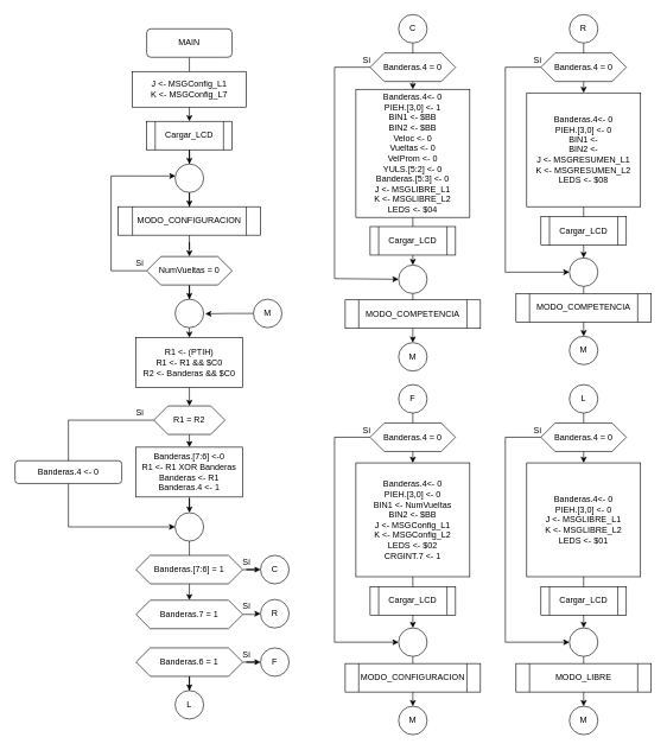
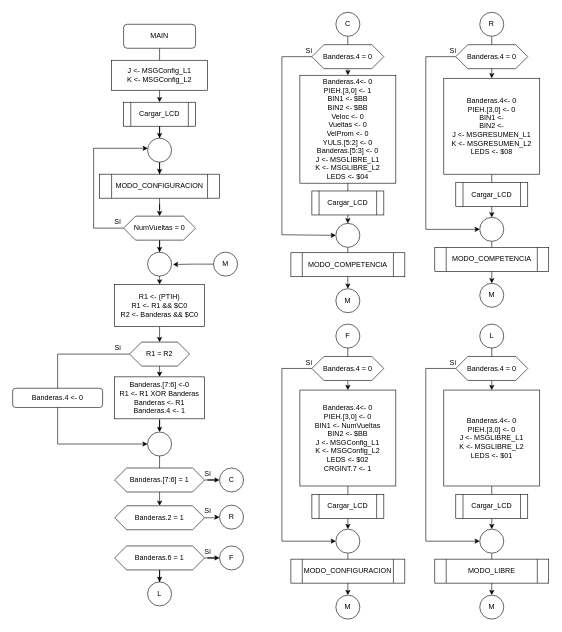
  <mxCell id="0" />
  <mxCell id="1" parent="0" />
  <mxCell id="2" value="" style="edgeStyle=orthogonalEdgeStyle;rounded=0;orthogonalLoop=1;jettySize=auto;html=1;" parent="1" source="3" target="12" edge="1"><mxGeometry relative="1" as="geometry" /></mxCell>
  <mxCell id="3" value="MAIN" style="rounded=1;whiteSpace=wrap;html=1;fontSize=12;glass=0;strokeWidth=1;shadow=0;" parent="1" vertex="1"><mxGeometry x="205" y="40" width="120" height="40" as="geometry" /></mxCell>
  <mxCell id="4" value="" style="edgeStyle=orthogonalEdgeStyle;rounded=0;orthogonalLoop=1;jettySize=auto;html=1;" parent="1" source="5" target="8" edge="1"><mxGeometry relative="1" as="geometry" /></mxCell>
  <mxCell id="5" value="&lt;div&gt;Banderas.4&amp;lt;- 0&lt;/div&gt;&lt;div&gt;PIEH.[3,0] &amp;lt;- 1&lt;/div&gt;&lt;div&gt;BIN1 &amp;lt;- $BB&lt;br&gt;&lt;/div&gt;&lt;div&gt;BIN2 &amp;lt;- $BB&lt;/div&gt;&lt;div&gt;Veloc &amp;lt;- 0&lt;/div&gt;&lt;div&gt;Vueltas &amp;lt;- 0&lt;/div&gt;&lt;div&gt;VelProm &amp;lt;- 0&lt;/div&gt;&lt;div&gt;YULS.[5:2] &amp;lt;- 0&lt;/div&gt;&lt;div&gt;Banderas.[5:3] &amp;lt;- 0&lt;/div&gt;&lt;div&gt;J &amp;lt;- MSGLIBRE_L1&lt;/div&gt;&lt;div&gt;K &amp;lt;- MSGLIBRE_L2&lt;/div&gt;&lt;div&gt;LEDS &amp;lt;- $04&lt;/div&gt;" style="rounded=0;whiteSpace=wrap;html=1;" parent="1" vertex="1"><mxGeometry x="499" y="125" width="160" height="180" as="geometry" /></mxCell>
  <mxCell id="6" style="edgeStyle=orthogonalEdgeStyle;rounded=0;orthogonalLoop=1;jettySize=auto;html=1;exitX=0;exitY=0.5;exitDx=0;exitDy=0;entryX=0;entryY=0.5;entryDx=0;entryDy=0;" parent="1" source="55" target="8" edge="1"><mxGeometry relative="1" as="geometry"><Array as="points"><mxPoint x="469" y="94" /><mxPoint x="469" y="391" /></Array></mxGeometry></mxCell>
  <mxCell id="7" value="" style="edgeStyle=orthogonalEdgeStyle;rounded=0;orthogonalLoop=1;jettySize=auto;html=1;" parent="1" source="8" target="52" edge="1"><mxGeometry relative="1" as="geometry" /></mxCell>
  <mxCell id="8" value="" style="ellipse;whiteSpace=wrap;html=1;aspect=fixed;" parent="1" vertex="1"><mxGeometry x="559" y="372" width="40" height="40" as="geometry" /></mxCell>
  <mxCell id="9" value="Cargar_LCD" style="shape=process;whiteSpace=wrap;html=1;backgroundOutline=1;" parent="1" vertex="1"><mxGeometry x="519" y="318" width="120" height="40" as="geometry" /></mxCell>
- <mxCell id="10" value="&lt;div&gt;J &amp;lt;- MSGConfig_L1&lt;/div&gt;&lt;div&gt;K &amp;lt;- MSGConfig_L7&lt;/div&gt;" style="rounded=0;whiteSpace=wrap;html=1;" parent="1" vertex="1"><mxGeometry x="185" y="100" width="160" height="50" as="geometry" /></mxCell>
+ <mxCell id="10" value="&lt;div&gt;J &amp;lt;- MSGConfig_L1&lt;/div&gt;&lt;div&gt;K &amp;lt;- MSGConfig_L2&lt;/div&gt;" style="rounded=0;whiteSpace=wrap;html=1;" parent="1" vertex="1"><mxGeometry x="185" y="100" width="160" height="50" as="geometry" /></mxCell>
  <mxCell id="11" value="" style="edgeStyle=orthogonalEdgeStyle;rounded=0;orthogonalLoop=1;jettySize=auto;html=1;" parent="1" source="12" target="16" edge="1"><mxGeometry relative="1" as="geometry" /></mxCell>
  <mxCell id="12" value="Cargar_LCD" style="shape=process;whiteSpace=wrap;html=1;backgroundOutline=1;" parent="1" vertex="1"><mxGeometry x="205" y="170" width="120" height="40" as="geometry" /></mxCell>
  <mxCell id="13" value="" style="edgeStyle=orthogonalEdgeStyle;rounded=0;orthogonalLoop=1;jettySize=auto;html=1;" parent="1" source="14" target="19" edge="1"><mxGeometry relative="1" as="geometry" /></mxCell>
  <mxCell id="14" value="MODO_CONFIGURACION" style="shape=process;whiteSpace=wrap;html=1;backgroundOutline=1;" parent="1" vertex="1"><mxGeometry x="165" y="290" width="200" height="40" as="geometry" /></mxCell>
  <mxCell id="15" value="" style="edgeStyle=orthogonalEdgeStyle;rounded=0;orthogonalLoop=1;jettySize=auto;html=1;" parent="1" source="16" target="14" edge="1"><mxGeometry relative="1" as="geometry" /></mxCell>
  <mxCell id="16" value="" style="ellipse;whiteSpace=wrap;html=1;aspect=fixed;" parent="1" vertex="1"><mxGeometry x="245" y="230" width="40" height="40" as="geometry" /></mxCell>
  <mxCell id="17" style="edgeStyle=orthogonalEdgeStyle;rounded=0;orthogonalLoop=1;jettySize=auto;html=1;entryX=0.011;entryY=0.421;entryDx=0;entryDy=0;entryPerimeter=0;" parent="1" source="19" target="16" edge="1"><mxGeometry relative="1" as="geometry"><Array as="points"><mxPoint x="155" y="380" /><mxPoint x="155" y="247" /></Array></mxGeometry></mxCell>
  <mxCell id="18" value="" style="edgeStyle=orthogonalEdgeStyle;rounded=0;orthogonalLoop=1;jettySize=auto;html=1;" parent="1" source="19" target="21" edge="1"><mxGeometry relative="1" as="geometry" /></mxCell>
  <mxCell id="19" value="NumVueltas = 0" style="shape=hexagon;perimeter=hexagonPerimeter2;whiteSpace=wrap;html=1;fixedSize=1;" parent="1" vertex="1"><mxGeometry x="205" y="360" width="120" height="40" as="geometry" /></mxCell>
  <mxCell id="20" value="Sí" style="text;html=1;align=center;verticalAlign=middle;resizable=0;points=[];autosize=1;" parent="1" vertex="1"><mxGeometry x="180" y="360" width="30" height="20" as="geometry" /></mxCell>
  <mxCell id="21" value="" style="ellipse;whiteSpace=wrap;html=1;aspect=fixed;" parent="1" vertex="1"><mxGeometry x="245" y="420" width="40" height="40" as="geometry" /></mxCell>
  <mxCell id="22" style="edgeStyle=orthogonalEdgeStyle;rounded=0;orthogonalLoop=1;jettySize=auto;html=1;exitX=0.5;exitY=1;exitDx=0;exitDy=0;entryX=0.5;entryY=0;entryDx=0;entryDy=0;" parent="1" target="27" edge="1"><mxGeometry relative="1" as="geometry"><mxPoint x="265" y="460" as="sourcePoint" /></mxGeometry></mxCell>
  <mxCell id="23" style="edgeStyle=orthogonalEdgeStyle;rounded=0;orthogonalLoop=1;jettySize=auto;html=1;exitX=0.5;exitY=1;exitDx=0;exitDy=0;entryX=0.5;entryY=0;entryDx=0;entryDy=0;" parent="1" source="25" target="29" edge="1"><mxGeometry relative="1" as="geometry" /></mxCell>
  <mxCell id="24" style="edgeStyle=orthogonalEdgeStyle;rounded=0;orthogonalLoop=1;jettySize=auto;html=1;exitX=0;exitY=0.5;exitDx=0;exitDy=0;entryX=0;entryY=0.5;entryDx=0;entryDy=0;" parent="1" source="25" target="31" edge="1"><mxGeometry relative="1" as="geometry"><Array as="points"><mxPoint x="95" y="590" /><mxPoint x="95" y="740" /></Array></mxGeometry></mxCell>
  <mxCell id="25" value="R1 = R2" style="shape=hexagon;perimeter=hexagonPerimeter2;whiteSpace=wrap;html=1;fixedSize=1;" parent="1" vertex="1"><mxGeometry x="215" y="570" width="100" height="40" as="geometry" /></mxCell>
  <mxCell id="26" style="edgeStyle=orthogonalEdgeStyle;rounded=0;orthogonalLoop=1;jettySize=auto;html=1;exitX=0.5;exitY=1;exitDx=0;exitDy=0;entryX=0.5;entryY=0;entryDx=0;entryDy=0;" parent="1" source="27" target="25" edge="1"><mxGeometry relative="1" as="geometry" /></mxCell>
  <mxCell id="27" value="&lt;div&gt;R1 &amp;lt;- (PTIH)&lt;br&gt;&lt;/div&gt;&lt;div&gt;R1 &amp;lt;- R1 &amp;amp;&amp;amp; $C0&lt;/div&gt;R2 &amp;lt;- Banderas &amp;amp;&amp;amp; $C0" style="rounded=0;whiteSpace=wrap;html=1;" parent="1" vertex="1"><mxGeometry x="190" y="474" width="150" height="70" as="geometry" /></mxCell>
  <mxCell id="28" value="" style="edgeStyle=orthogonalEdgeStyle;rounded=0;orthogonalLoop=1;jettySize=auto;html=1;" parent="1" source="29" target="31" edge="1"><mxGeometry relative="1" as="geometry" /></mxCell>
  <mxCell id="29" value="&lt;div&gt;Banderas.[7:6] &amp;lt;-0&lt;/div&gt;&lt;div&gt;R1 &amp;lt;- R1 XOR Banderas&lt;/div&gt;&lt;div&gt;Banderas &amp;lt;- R1&lt;/div&gt;&lt;div&gt;Banderas.4 &amp;lt;- 1&lt;br&gt;&lt;/div&gt;" style="rounded=0;whiteSpace=wrap;html=1;" parent="1" vertex="1"><mxGeometry x="190" y="628" width="150" height="70" as="geometry" /></mxCell>
  <mxCell id="30" value="" style="edgeStyle=orthogonalEdgeStyle;rounded=0;orthogonalLoop=1;jettySize=auto;html=1;" parent="1" source="31" target="37" edge="1"><mxGeometry relative="1" as="geometry" /></mxCell>
  <mxCell id="31" value="" style="ellipse;whiteSpace=wrap;html=1;aspect=fixed;" parent="1" vertex="1"><mxGeometry x="245" y="720" width="40" height="40" as="geometry" /></mxCell>
  <mxCell id="32" value="Si" style="text;html=1;align=center;verticalAlign=middle;resizable=0;points=[];autosize=1;" parent="1" vertex="1"><mxGeometry x="180" y="570" width="30" height="20" as="geometry" /></mxCell>
  <mxCell id="33" value="Banderas.4 &amp;lt;- 0" style="whiteSpace=wrap;html=1;rounded=1;" parent="1" vertex="1"><mxGeometry x="20" y="647" width="150" height="32" as="geometry" /></mxCell>
  <mxCell id="34" value="" style="edgeStyle=orthogonalEdgeStyle;rounded=0;orthogonalLoop=1;jettySize=auto;html=1;" parent="1" source="35" target="38" edge="1"><mxGeometry relative="1" as="geometry" /></mxCell>
  <mxCell id="35" value="Banderas.[7:6] = 1" style="shape=hexagon;perimeter=hexagonPerimeter2;whiteSpace=wrap;html=1;fixedSize=1;" parent="1" vertex="1"><mxGeometry x="190" y="780" width="150" height="40" as="geometry" /></mxCell>
  <mxCell id="36" value="" style="edgeStyle=orthogonalEdgeStyle;rounded=0;orthogonalLoop=1;jettySize=auto;html=1;" parent="1" source="37" target="39" edge="1"><mxGeometry relative="1" as="geometry" /></mxCell>
- <mxCell id="37" value="Banderas.7 = 1" style="shape=hexagon;perimeter=hexagonPerimeter2;whiteSpace=wrap;html=1;fixedSize=1;" parent="1" vertex="1"><mxGeometry x="190" y="843" width="150" height="40" as="geometry" /></mxCell>
+ <mxCell id="37" value="Banderas.2 = 1" style="shape=hexagon;perimeter=hexagonPerimeter2;whiteSpace=wrap;html=1;fixedSize=1;" parent="1" vertex="1"><mxGeometry x="190" y="843" width="150" height="40" as="geometry" /></mxCell>
  <mxCell id="38" value="C" style="ellipse;whiteSpace=wrap;html=1;aspect=fixed;" parent="1" vertex="1"><mxGeometry x="365" y="780" width="40" height="40" as="geometry" /></mxCell>
  <mxCell id="39" value="R" style="ellipse;whiteSpace=wrap;html=1;aspect=fixed;" parent="1" vertex="1"><mxGeometry x="365" y="842" width="40" height="40" as="geometry" /></mxCell>
  <mxCell id="40" value="" style="edgeStyle=orthogonalEdgeStyle;rounded=0;orthogonalLoop=1;jettySize=auto;html=1;" parent="1" source="42" target="43" edge="1"><mxGeometry relative="1" as="geometry" /></mxCell>
  <mxCell id="41" style="edgeStyle=orthogonalEdgeStyle;rounded=0;orthogonalLoop=1;jettySize=auto;html=1;entryX=0.5;entryY=0;entryDx=0;entryDy=0;" parent="1" source="42" target="44" edge="1"><mxGeometry relative="1" as="geometry" /></mxCell>
  <mxCell id="42" value="Banderas.6 = 1" style="shape=hexagon;perimeter=hexagonPerimeter2;whiteSpace=wrap;html=1;fixedSize=1;" parent="1" vertex="1"><mxGeometry x="190" y="910" width="150" height="40" as="geometry" /></mxCell>
  <mxCell id="43" value="F" style="ellipse;whiteSpace=wrap;html=1;aspect=fixed;" parent="1" vertex="1"><mxGeometry x="365" y="910" width="40" height="40" as="geometry" /></mxCell>
  <mxCell id="44" value="L" style="ellipse;whiteSpace=wrap;html=1;aspect=fixed;" parent="1" vertex="1"><mxGeometry x="245" y="970" width="40" height="40" as="geometry" /></mxCell>
  <mxCell id="45" value="Sí" style="text;html=1;align=center;verticalAlign=middle;resizable=0;points=[];autosize=1;" parent="1" vertex="1"><mxGeometry x="330" y="910" width="30" height="20" as="geometry" /></mxCell>
  <mxCell id="46" value="Sí" style="text;html=1;align=center;verticalAlign=middle;resizable=0;points=[];autosize=1;" parent="1" vertex="1"><mxGeometry x="330" y="780" width="30" height="20" as="geometry" /></mxCell>
  <mxCell id="47" value="Sí" style="text;html=1;align=center;verticalAlign=middle;resizable=0;points=[];autosize=1;" parent="1" vertex="1"><mxGeometry x="330" y="842" width="30" height="20" as="geometry" /></mxCell>
  <mxCell id="48" style="edgeStyle=orthogonalEdgeStyle;rounded=0;orthogonalLoop=1;jettySize=auto;html=1;entryX=1.058;entryY=0.515;entryDx=0;entryDy=0;entryPerimeter=0;" parent="1" source="49" target="21" edge="1"><mxGeometry relative="1" as="geometry" /></mxCell>
  <mxCell id="49" value="M" style="ellipse;whiteSpace=wrap;html=1;aspect=fixed;" parent="1" vertex="1"><mxGeometry x="355" y="420" width="40" height="40" as="geometry" /></mxCell>
  <mxCell id="50" value="Sí" style="text;html=1;align=center;verticalAlign=middle;resizable=0;points=[];autosize=1;" parent="1" vertex="1"><mxGeometry x="499" y="74" width="30" height="20" as="geometry" /></mxCell>
  <mxCell id="51" value="MODO_COMPETENCIA" style="shape=process;whiteSpace=wrap;html=1;backgroundOutline=1;" parent="1" vertex="1"><mxGeometry x="484" y="421" width="190" height="40" as="geometry" /></mxCell>
  <mxCell id="52" value="M" style="ellipse;whiteSpace=wrap;html=1;aspect=fixed;" parent="1" vertex="1"><mxGeometry x="559" y="481" width="40" height="40" as="geometry" /></mxCell>
  <mxCell id="53" value="" style="edgeStyle=orthogonalEdgeStyle;rounded=0;orthogonalLoop=1;jettySize=auto;html=1;" parent="1" source="54" target="5" edge="1"><mxGeometry relative="1" as="geometry" /></mxCell>
  <mxCell id="54" value="C" style="ellipse;whiteSpace=wrap;html=1;aspect=fixed;" parent="1" vertex="1"><mxGeometry x="559" y="20" width="40" height="40" as="geometry" /></mxCell>
  <mxCell id="55" value="Banderas.4 = 0" style="shape=hexagon;perimeter=hexagonPerimeter2;whiteSpace=wrap;html=1;fixedSize=1;" parent="1" vertex="1"><mxGeometry x="519" y="74" width="120" height="40" as="geometry" /></mxCell>
  <mxCell id="56" value="" style="edgeStyle=orthogonalEdgeStyle;rounded=0;orthogonalLoop=1;jettySize=auto;html=1;" parent="1" source="57" target="60" edge="1"><mxGeometry relative="1" as="geometry" /></mxCell>
  <mxCell id="57" value="&lt;div&gt;Banderas.4&amp;lt;- 0&lt;/div&gt;&lt;div&gt;PIEH.[3,0] &amp;lt;- 0&lt;br&gt;&lt;/div&gt;&lt;div&gt;BIN1 &amp;lt;- &lt;br&gt;&lt;/div&gt;&lt;div&gt;BIN2 &amp;lt;- &lt;br&gt;&lt;/div&gt;&lt;div&gt;J &amp;lt;- MSGRESUMEN_L1&lt;/div&gt;&lt;div&gt;K &amp;lt;- MSGRESUMEN_L2&lt;/div&gt;&lt;div&gt;LEDS &amp;lt;- $08&lt;/div&gt;" style="rounded=0;whiteSpace=wrap;html=1;" parent="1" vertex="1"><mxGeometry x="739" y="130" width="160" height="160" as="geometry" /></mxCell>
  <mxCell id="58" style="edgeStyle=orthogonalEdgeStyle;rounded=0;orthogonalLoop=1;jettySize=auto;html=1;exitX=0;exitY=0.5;exitDx=0;exitDy=0;entryX=0;entryY=0.5;entryDx=0;entryDy=0;" parent="1" source="67" target="60" edge="1"><mxGeometry relative="1" as="geometry"><Array as="points"><mxPoint x="709" y="94" /><mxPoint x="709" y="382" /></Array></mxGeometry></mxCell>
  <mxCell id="59" value="" style="edgeStyle=orthogonalEdgeStyle;rounded=0;orthogonalLoop=1;jettySize=auto;html=1;" parent="1" source="60" target="64" edge="1"><mxGeometry relative="1" as="geometry" /></mxCell>
  <mxCell id="60" value="" style="ellipse;whiteSpace=wrap;html=1;aspect=fixed;" parent="1" vertex="1"><mxGeometry x="799" y="362" width="40" height="40" as="geometry" /></mxCell>
  <mxCell id="61" value="Cargar_LCD" style="shape=process;whiteSpace=wrap;html=1;backgroundOutline=1;" parent="1" vertex="1"><mxGeometry x="759" y="304" width="120" height="40" as="geometry" /></mxCell>
  <mxCell id="62" value="Sí" style="text;html=1;align=center;verticalAlign=middle;resizable=0;points=[];autosize=1;" parent="1" vertex="1"><mxGeometry x="739" y="74" width="30" height="20" as="geometry" /></mxCell>
  <mxCell id="63" value="MODO_COMPETENCIA" style="shape=process;whiteSpace=wrap;html=1;backgroundOutline=1;" parent="1" vertex="1"><mxGeometry x="724" y="412" width="190" height="40" as="geometry" /></mxCell>
  <mxCell id="64" value="M" style="ellipse;whiteSpace=wrap;html=1;aspect=fixed;" parent="1" vertex="1"><mxGeometry x="799" y="472" width="40" height="40" as="geometry" /></mxCell>
  <mxCell id="65" value="" style="edgeStyle=orthogonalEdgeStyle;rounded=0;orthogonalLoop=1;jettySize=auto;html=1;" parent="1" source="66" target="57" edge="1"><mxGeometry relative="1" as="geometry" /></mxCell>
  <mxCell id="66" value="R" style="ellipse;whiteSpace=wrap;html=1;aspect=fixed;" parent="1" vertex="1"><mxGeometry x="799" y="20" width="40" height="40" as="geometry" /></mxCell>
  <mxCell id="67" value="Banderas.4 = 0" style="shape=hexagon;perimeter=hexagonPerimeter2;whiteSpace=wrap;html=1;fixedSize=1;" parent="1" vertex="1"><mxGeometry x="759" y="74" width="120" height="40" as="geometry" /></mxCell>
  <mxCell id="68" value="" style="edgeStyle=orthogonalEdgeStyle;rounded=0;orthogonalLoop=1;jettySize=auto;html=1;" parent="1" source="69" target="72" edge="1"><mxGeometry relative="1" as="geometry" /></mxCell>
  <mxCell id="69" value="&lt;div&gt;Banderas.4&amp;lt;- 0&lt;/div&gt;&lt;div&gt;PIEH.[3,0] &amp;lt;- 0&lt;br&gt;&lt;/div&gt;&lt;div&gt;BIN1 &amp;lt;- NumVueltas&lt;br&gt;&lt;/div&gt;&lt;div&gt;BIN2 &amp;lt;- $BB&lt;br&gt;&lt;/div&gt;&lt;div&gt;J &amp;lt;- MSGConfig_L1&lt;/div&gt;&lt;div&gt;K &amp;lt;- MSGConfig_L2&lt;/div&gt;&lt;div&gt;LEDS &amp;lt;- $02&lt;/div&gt;&lt;div&gt;CRGINT.7 &amp;lt;- 1&lt;br&gt;&lt;/div&gt;" style="rounded=0;whiteSpace=wrap;html=1;" parent="1" vertex="1"><mxGeometry x="499" y="650" width="160" height="160" as="geometry" /></mxCell>
  <mxCell id="70" style="edgeStyle=orthogonalEdgeStyle;rounded=0;orthogonalLoop=1;jettySize=auto;html=1;exitX=0;exitY=0.5;exitDx=0;exitDy=0;entryX=0;entryY=0.5;entryDx=0;entryDy=0;" parent="1" source="79" target="72" edge="1"><mxGeometry relative="1" as="geometry"><Array as="points"><mxPoint x="469" y="614" /><mxPoint x="469" y="902" /></Array></mxGeometry></mxCell>
  <mxCell id="71" value="" style="edgeStyle=orthogonalEdgeStyle;rounded=0;orthogonalLoop=1;jettySize=auto;html=1;" parent="1" source="72" target="76" edge="1"><mxGeometry relative="1" as="geometry" /></mxCell>
  <mxCell id="72" value="" style="ellipse;whiteSpace=wrap;html=1;aspect=fixed;" parent="1" vertex="1"><mxGeometry x="559" y="882" width="40" height="40" as="geometry" /></mxCell>
  <mxCell id="73" value="Cargar_LCD" style="shape=process;whiteSpace=wrap;html=1;backgroundOutline=1;" parent="1" vertex="1"><mxGeometry x="519" y="824" width="120" height="40" as="geometry" /></mxCell>
  <mxCell id="74" value="Sí" style="text;html=1;align=center;verticalAlign=middle;resizable=0;points=[];autosize=1;" parent="1" vertex="1"><mxGeometry x="499" y="594" width="30" height="20" as="geometry" /></mxCell>
  <mxCell id="75" value="MODO_CONFIGURACION" style="shape=process;whiteSpace=wrap;html=1;backgroundOutline=1;" parent="1" vertex="1"><mxGeometry x="484" y="932" width="190" height="40" as="geometry" /></mxCell>
  <mxCell id="76" value="M" style="ellipse;whiteSpace=wrap;html=1;aspect=fixed;" parent="1" vertex="1"><mxGeometry x="559" y="992" width="40" height="40" as="geometry" /></mxCell>
  <mxCell id="77" value="" style="edgeStyle=orthogonalEdgeStyle;rounded=0;orthogonalLoop=1;jettySize=auto;html=1;" parent="1" source="78" target="69" edge="1"><mxGeometry relative="1" as="geometry" /></mxCell>
  <mxCell id="78" value="F" style="ellipse;whiteSpace=wrap;html=1;aspect=fixed;" parent="1" vertex="1"><mxGeometry x="559" y="540" width="40" height="40" as="geometry" /></mxCell>
  <mxCell id="79" value="Banderas.4 = 0" style="shape=hexagon;perimeter=hexagonPerimeter2;whiteSpace=wrap;html=1;fixedSize=1;" parent="1" vertex="1"><mxGeometry x="519" y="594" width="120" height="40" as="geometry" /></mxCell>
  <mxCell id="80" value="" style="edgeStyle=orthogonalEdgeStyle;rounded=0;orthogonalLoop=1;jettySize=auto;html=1;" parent="1" source="81" target="84" edge="1"><mxGeometry relative="1" as="geometry" /></mxCell>
  <mxCell id="81" value="&lt;div&gt;Banderas.4&amp;lt;- 0&lt;/div&gt;&lt;div&gt;PIEH.[3,0] &amp;lt;- 0&lt;/div&gt;J &amp;lt;- MSGLIBRE_L1&lt;div&gt;K &amp;lt;- MSGLIBRE_L2&lt;/div&gt;&lt;div&gt;LEDS &amp;lt;- $01&lt;/div&gt;" style="rounded=0;whiteSpace=wrap;html=1;" parent="1" vertex="1"><mxGeometry x="739" y="650" width="160" height="160" as="geometry" /></mxCell>
  <mxCell id="82" style="edgeStyle=orthogonalEdgeStyle;rounded=0;orthogonalLoop=1;jettySize=auto;html=1;exitX=0;exitY=0.5;exitDx=0;exitDy=0;entryX=0;entryY=0.5;entryDx=0;entryDy=0;" parent="1" source="91" target="84" edge="1"><mxGeometry relative="1" as="geometry"><Array as="points"><mxPoint x="709" y="614" /><mxPoint x="709" y="902" /></Array></mxGeometry></mxCell>
  <mxCell id="83" value="" style="edgeStyle=orthogonalEdgeStyle;rounded=0;orthogonalLoop=1;jettySize=auto;html=1;" parent="1" source="84" target="88" edge="1"><mxGeometry relative="1" as="geometry" /></mxCell>
  <mxCell id="84" value="" style="ellipse;whiteSpace=wrap;html=1;aspect=fixed;" parent="1" vertex="1"><mxGeometry x="799" y="882" width="40" height="40" as="geometry" /></mxCell>
  <mxCell id="85" value="Cargar_LCD" style="shape=process;whiteSpace=wrap;html=1;backgroundOutline=1;" parent="1" vertex="1"><mxGeometry x="759" y="824" width="120" height="40" as="geometry" /></mxCell>
  <mxCell id="86" value="Sí" style="text;html=1;align=center;verticalAlign=middle;resizable=0;points=[];autosize=1;" parent="1" vertex="1"><mxGeometry x="739" y="594" width="30" height="20" as="geometry" /></mxCell>
  <mxCell id="87" value="MODO_LIBRE" style="shape=process;whiteSpace=wrap;html=1;backgroundOutline=1;" parent="1" vertex="1"><mxGeometry x="724" y="932" width="190" height="40" as="geometry" /></mxCell>
  <mxCell id="88" value="M" style="ellipse;whiteSpace=wrap;html=1;aspect=fixed;" parent="1" vertex="1"><mxGeometry x="799" y="992" width="40" height="40" as="geometry" /></mxCell>
  <mxCell id="89" value="" style="edgeStyle=orthogonalEdgeStyle;rounded=0;orthogonalLoop=1;jettySize=auto;html=1;" parent="1" source="90" target="81" edge="1"><mxGeometry relative="1" as="geometry" /></mxCell>
  <mxCell id="90" value="L" style="ellipse;whiteSpace=wrap;html=1;aspect=fixed;" parent="1" vertex="1"><mxGeometry x="799" y="540" width="40" height="40" as="geometry" /></mxCell>
  <mxCell id="91" value="Banderas.4 = 0" style="shape=hexagon;perimeter=hexagonPerimeter2;whiteSpace=wrap;html=1;fixedSize=1;" parent="1" vertex="1"><mxGeometry x="759" y="594" width="120" height="40" as="geometry" /></mxCell>
